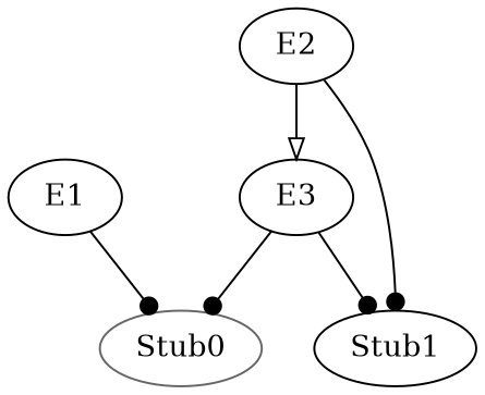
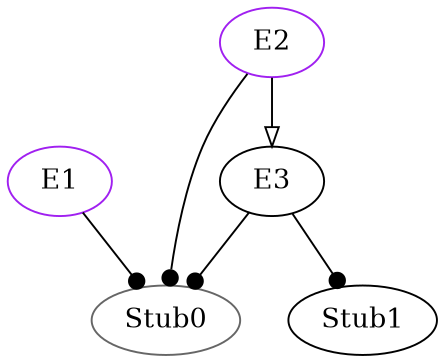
  digraph {
    splines=spline
    node [color=purple]
    edge [arrowhead=dot]
    Stub0 [color=gray40]
-   E1 [color=black]
-   E2 [color=black]
+   E1
+   E2
    E3 [color=black]
    Stub1 [color=black]
    E1 -> Stub0
-   E2 -> Stub1
+   E2 -> Stub0
    E2 -> E3 [arrowhead=onormal]
    E3 -> Stub0
    E3 -> Stub1
  }
